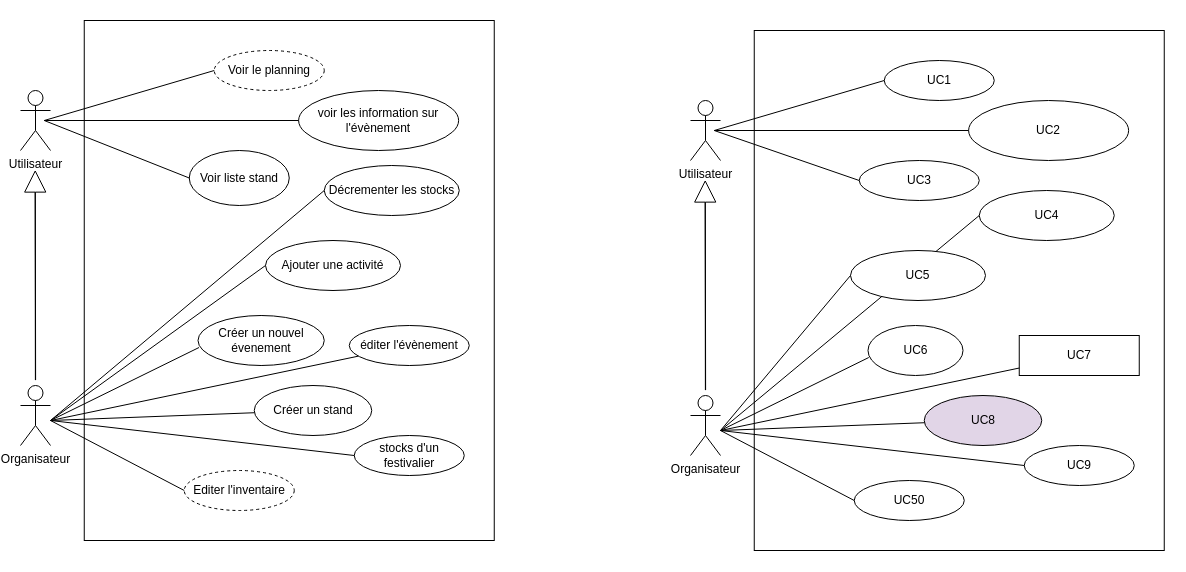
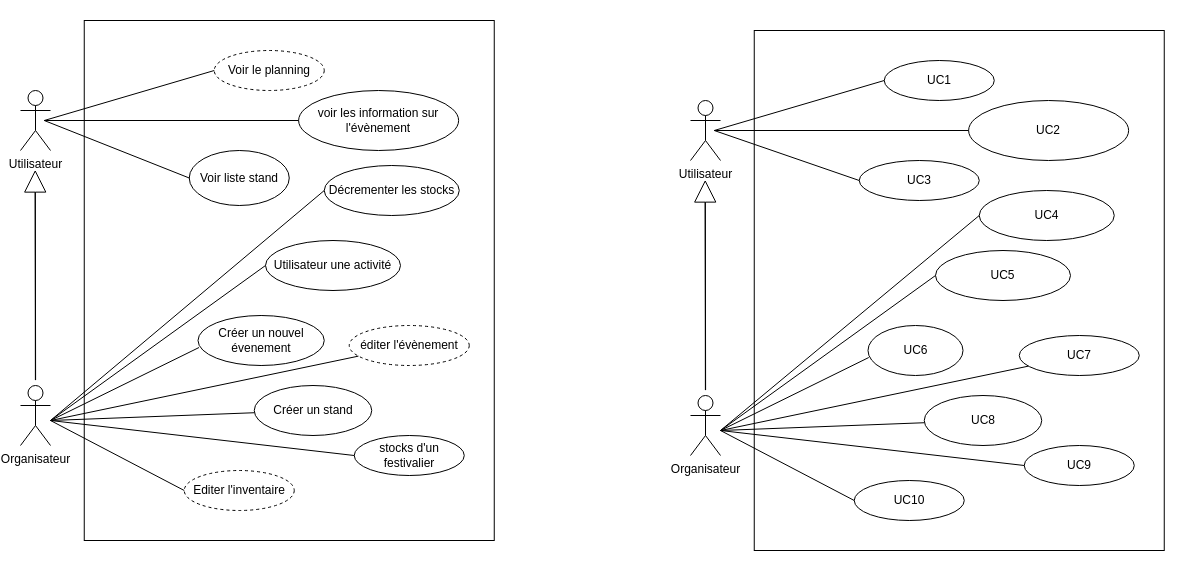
  <mxCell id="0" />
  <mxCell id="1" parent="0" />
  <mxCell id="2" value="" style="whiteSpace=wrap;html=1;direction=west;" parent="1" vertex="1"><mxGeometry x="83.75" y="20" width="410" height="520" as="geometry" /></mxCell>
  <mxCell id="3" value="Organisateur" style="shape=umlActor;verticalLabelPosition=bottom;verticalAlign=top;html=1;outlineConnect=0;" parent="1" vertex="1"><mxGeometry x="20" y="385" width="30" height="60" as="geometry" /></mxCell>
  <mxCell id="4" value="Créer un nouvel évenement" style="ellipse;whiteSpace=wrap;html=1;" parent="1" vertex="1"><mxGeometry x="197.5" y="315" width="126.25" height="50" as="geometry" /></mxCell>
  <mxCell id="5" value="Créer un stand" style="ellipse;whiteSpace=wrap;html=1;" parent="1" vertex="1"><mxGeometry x="253.75" y="385" width="117.5" height="50" as="geometry" /></mxCell>
- <mxCell id="6" value="éditer l'évènement" style="ellipse;whiteSpace=wrap;html=1;" parent="1" vertex="1"><mxGeometry x="348.75" y="325" width="120" height="40" as="geometry" /></mxCell>
+ <mxCell id="6" value="éditer l'évènement" style="ellipse;whiteSpace=wrap;html=1;dashed=1;" parent="1" vertex="1"><mxGeometry x="348.75" y="325" width="120" height="40" as="geometry" /></mxCell>
  <mxCell id="7" value="stocks d'un festivalier" style="ellipse;whiteSpace=wrap;html=1;" parent="1" vertex="1"><mxGeometry x="353.75" y="435" width="110" height="40" as="geometry" /></mxCell>
  <mxCell id="8" value="" style="endArrow=none;html=1;rounded=0;entryX=0.008;entryY=0.64;entryDx=0;entryDy=0;entryPerimeter=0;" parent="1" target="4" edge="1"><mxGeometry width="50" height="50" relative="1" as="geometry"><mxPoint x="50" y="420" as="sourcePoint" /><mxPoint x="90" y="415" as="targetPoint" /></mxGeometry></mxCell>
  <mxCell id="9" value="" style="endArrow=none;html=1;rounded=0;" parent="1" target="6" edge="1"><mxGeometry width="50" height="50" relative="1" as="geometry"><mxPoint x="50" y="420" as="sourcePoint" /><mxPoint x="100" y="415" as="targetPoint" /></mxGeometry></mxCell>
  <mxCell id="10" value="" style="endArrow=none;html=1;rounded=0;" parent="1" target="5" edge="1"><mxGeometry width="50" height="50" relative="1" as="geometry"><mxPoint x="50" y="420" as="sourcePoint" /><mxPoint x="100" y="415" as="targetPoint" /></mxGeometry></mxCell>
  <mxCell id="11" value="" style="endArrow=none;html=1;rounded=0;exitX=0;exitY=0.5;exitDx=0;exitDy=0;" parent="1" source="7" edge="1"><mxGeometry width="50" height="50" relative="1" as="geometry"><mxPoint x="160" y="675" as="sourcePoint" /><mxPoint x="50" y="420" as="targetPoint" /></mxGeometry></mxCell>
  <mxCell id="12" value="Editer l'inventaire" style="ellipse;whiteSpace=wrap;html=1;dashed=1;" parent="1" vertex="1"><mxGeometry x="183.75" y="470" width="110" height="40" as="geometry" /></mxCell>
  <mxCell id="13" value="" style="endArrow=none;html=1;rounded=0;exitX=0;exitY=0.5;exitDx=0;exitDy=0;" parent="1" source="12" edge="1"><mxGeometry width="50" height="50" relative="1" as="geometry"><mxPoint x="390" y="445" as="sourcePoint" /><mxPoint x="50" y="420" as="targetPoint" /></mxGeometry></mxCell>
  <mxCell id="14" value="Décrementer les stocks" style="ellipse;whiteSpace=wrap;html=1;" parent="1" vertex="1"><mxGeometry x="323.75" y="165" width="135" height="50" as="geometry" /></mxCell>
  <mxCell id="15" value="" style="endArrow=none;html=1;rounded=0;entryX=0;entryY=0.5;entryDx=0;entryDy=0;" parent="1" target="14" edge="1"><mxGeometry width="50" height="50" relative="1" as="geometry"><mxPoint x="50" y="420" as="sourcePoint" /><mxPoint x="93.75" y="215" as="targetPoint" /></mxGeometry></mxCell>
  <mxCell id="16" value="Utilisateur" style="shape=umlActor;verticalLabelPosition=bottom;verticalAlign=top;html=1;outlineConnect=0;" parent="1" vertex="1"><mxGeometry x="20" y="90" width="30" height="60" as="geometry" /></mxCell>
  <mxCell id="17" value="voir les information sur l'évènement" style="ellipse;whiteSpace=wrap;html=1;" parent="1" vertex="1"><mxGeometry x="298.12" y="90" width="160" height="60" as="geometry" /></mxCell>
  <mxCell id="18" value="Voir liste stand" style="ellipse;whiteSpace=wrap;html=1;" parent="1" vertex="1"><mxGeometry x="188.75" y="150" width="100" height="55" as="geometry" /></mxCell>
  <mxCell id="19" value="Voir le planning" style="ellipse;whiteSpace=wrap;html=1;dashed=1;" parent="1" vertex="1"><mxGeometry x="213.75" width="110" height="40" as="geometry" y="50" /></mxCell>
  <mxCell id="20" value="" style="endArrow=none;html=1;rounded=0;entryX=0;entryY=0.5;entryDx=0;entryDy=0;" parent="1" target="19" edge="1"><mxGeometry width="50" height="50" relative="1" as="geometry"><mxPoint x="43.75" y="120" as="sourcePoint" /><mxPoint x="93.75" y="70" as="targetPoint" /></mxGeometry></mxCell>
  <mxCell id="21" value="" style="endArrow=none;html=1;rounded=0;entryX=0;entryY=0.5;entryDx=0;entryDy=0;" parent="1" target="17" edge="1"><mxGeometry width="50" height="50" relative="1" as="geometry"><mxPoint x="43.75" y="120" as="sourcePoint" /><mxPoint x="340" y="120" as="targetPoint" /></mxGeometry></mxCell>
  <mxCell id="22" value="" style="endArrow=none;html=1;rounded=0;entryX=0;entryY=0.5;entryDx=0;entryDy=0;" parent="1" target="18" edge="1"><mxGeometry width="50" height="50" relative="1" as="geometry"><mxPoint x="43.75" y="120" as="sourcePoint" /><mxPoint x="93.75" y="70" as="targetPoint" /></mxGeometry></mxCell>
  <mxCell id="23" value="" style="shape=flexArrow;endArrow=classic;html=1;rounded=0;width=0.194;endSize=6.713;" parent="1" edge="1"><mxGeometry width="50" height="50" relative="1" as="geometry"><mxPoint x="35" y="380" as="sourcePoint" /><mxPoint x="34.71" y="170" as="targetPoint" /></mxGeometry></mxCell>
- <mxCell id="24" value="Ajouter une activité" style="ellipse;whiteSpace=wrap;html=1;" vertex="1" parent="1"><mxGeometry x="265" y="240" width="135" height="50" as="geometry" /></mxCell>
+ <mxCell id="24" value="Utilisateur une activité" style="ellipse;whiteSpace=wrap;html=1;" vertex="1" parent="1"><mxGeometry x="265" y="240" width="135" height="50" as="geometry" /></mxCell>
  <mxCell id="25" value="" style="ellipse;whiteSpace=wrap;html=1;" vertex="1" parent="1"><mxGeometry x="80" y="350" height="80" as="geometry" /></mxCell>
  <mxCell id="26" value="" style="endArrow=none;html=1;rounded=0;entryX=0;entryY=0.5;entryDx=0;entryDy=0;" edge="1" parent="1" target="24"><mxGeometry width="50" height="50" relative="1" as="geometry"><mxPoint x="50" y="420" as="sourcePoint" /><mxPoint x="160" y="360" as="targetPoint" /></mxGeometry></mxCell>
  <mxCell id="27" value="" style="whiteSpace=wrap;html=1;direction=west;" vertex="1" parent="1"><mxGeometry x="753.75" y="30" width="410" height="520" as="geometry" /></mxCell>
  <mxCell id="28" value="Organisateur" style="shape=umlActor;verticalLabelPosition=bottom;verticalAlign=top;html=1;outlineConnect=0;" vertex="1" parent="1"><mxGeometry x="690" y="395" width="30" height="60" as="geometry" /></mxCell>
  <mxCell id="29" value="UC6" style="ellipse;whiteSpace=wrap;html=1;" vertex="1" parent="1"><mxGeometry x="867.5" y="325" width="95" height="50" as="geometry" /></mxCell>
- <mxCell id="30" value="UC8" style="ellipse;whiteSpace=wrap;html=1;fillColor=#e1d5e7;" vertex="1" parent="1"><mxGeometry x="923.75" y="395" width="117.5" height="50" as="geometry" /></mxCell>
- <mxCell id="31" value="UC7" style="whiteSpace=wrap;html=1;rounded=0;" vertex="1" parent="1"><mxGeometry x="1018.75" y="335" width="120" height="40" as="geometry" /></mxCell>
+ <mxCell id="30" value="UC8" style="ellipse;whiteSpace=wrap;html=1;" vertex="1" parent="1"><mxGeometry x="923.75" y="395" width="117.5" height="50" as="geometry" /></mxCell>
+ <mxCell id="31" value="UC7" style="ellipse;whiteSpace=wrap;html=1;" vertex="1" parent="1"><mxGeometry x="1018.75" y="335" width="120" height="40" as="geometry" /></mxCell>
  <mxCell id="32" value="UC9" style="ellipse;whiteSpace=wrap;html=1;" vertex="1" parent="1"><mxGeometry x="1023.75" y="445" width="110" height="40" as="geometry" /></mxCell>
  <mxCell id="33" value="" style="endArrow=none;html=1;rounded=0;entryX=0.008;entryY=0.64;entryDx=0;entryDy=0;entryPerimeter=0;" edge="1" parent="1" target="29"><mxGeometry width="50" height="50" relative="1" as="geometry"><mxPoint x="720" y="430" as="sourcePoint" /><mxPoint x="760" y="425" as="targetPoint" /></mxGeometry></mxCell>
  <mxCell id="34" value="" style="endArrow=none;html=1;rounded=0;" edge="1" parent="1" target="31"><mxGeometry width="50" height="50" relative="1" as="geometry"><mxPoint x="720" y="430" as="sourcePoint" /><mxPoint x="770" y="425" as="targetPoint" /></mxGeometry></mxCell>
  <mxCell id="35" value="" style="endArrow=none;html=1;rounded=0;" edge="1" parent="1" target="30"><mxGeometry width="50" height="50" relative="1" as="geometry"><mxPoint x="720" y="430" as="sourcePoint" /><mxPoint x="770" y="425" as="targetPoint" /></mxGeometry></mxCell>
  <mxCell id="36" value="" style="endArrow=none;html=1;rounded=0;exitX=0;exitY=0.5;exitDx=0;exitDy=0;" edge="1" parent="1" source="32"><mxGeometry width="50" height="50" relative="1" as="geometry"><mxPoint x="830" y="685" as="sourcePoint" /><mxPoint x="720" y="430" as="targetPoint" /></mxGeometry></mxCell>
- <mxCell id="37" value="UC50" style="ellipse;whiteSpace=wrap;html=1;" vertex="1" parent="1"><mxGeometry x="853.75" y="480" width="110" height="40" as="geometry" /></mxCell>
+ <mxCell id="37" value="UC10" style="ellipse;whiteSpace=wrap;html=1;" vertex="1" parent="1"><mxGeometry x="853.75" y="480" width="110" height="40" as="geometry" /></mxCell>
  <mxCell id="38" value="" style="endArrow=none;html=1;rounded=0;exitX=0;exitY=0.5;exitDx=0;exitDy=0;" edge="1" parent="1" source="37"><mxGeometry width="50" height="50" relative="1" as="geometry"><mxPoint x="1060" y="455" as="sourcePoint" /><mxPoint x="720" y="430" as="targetPoint" /></mxGeometry></mxCell>
  <mxCell id="39" value="UC4" style="ellipse;whiteSpace=wrap;html=1;" vertex="1" parent="1"><mxGeometry x="978.75" y="190" width="135" height="50" as="geometry" /></mxCell>
  <mxCell id="40" value="" style="endArrow=none;html=1;rounded=0;entryX=0;entryY=0.5;entryDx=0;entryDy=0;" edge="1" parent="1" target="39"><mxGeometry width="50" height="50" relative="1" as="geometry"><mxPoint x="720" y="430" as="sourcePoint" /><mxPoint x="763.75" y="225" as="targetPoint" /></mxGeometry></mxCell>
  <mxCell id="41" value="Utilisateur" style="shape=umlActor;verticalLabelPosition=bottom;verticalAlign=top;html=1;outlineConnect=0;" vertex="1" parent="1"><mxGeometry x="690" y="100" width="30" height="60" as="geometry" /></mxCell>
  <mxCell id="42" value="UC2" style="ellipse;whiteSpace=wrap;html=1;" vertex="1" parent="1"><mxGeometry x="968.12" y="100" width="160" height="60" as="geometry" /></mxCell>
  <mxCell id="43" value="UC3" style="ellipse;whiteSpace=wrap;html=1;" vertex="1" parent="1"><mxGeometry x="858.75" y="160" width="120" height="40" as="geometry" /></mxCell>
  <mxCell id="44" value="UC1" style="ellipse;whiteSpace=wrap;html=1;" vertex="1" parent="1"><mxGeometry x="883.75" y="60" width="110" height="40" as="geometry" /></mxCell>
  <mxCell id="45" value="" style="endArrow=none;html=1;rounded=0;entryX=0;entryY=0.5;entryDx=0;entryDy=0;" edge="1" parent="1" target="44"><mxGeometry width="50" height="50" relative="1" as="geometry"><mxPoint x="713.75" y="130" as="sourcePoint" /><mxPoint x="763.75" y="80" as="targetPoint" /></mxGeometry></mxCell>
  <mxCell id="46" value="" style="endArrow=none;html=1;rounded=0;entryX=0;entryY=0.5;entryDx=0;entryDy=0;" edge="1" parent="1" target="42"><mxGeometry width="50" height="50" relative="1" as="geometry"><mxPoint x="713.75" y="130" as="sourcePoint" /><mxPoint x="1010" y="130" as="targetPoint" /></mxGeometry></mxCell>
  <mxCell id="47" value="" style="endArrow=none;html=1;rounded=0;entryX=0;entryY=0.5;entryDx=0;entryDy=0;" edge="1" parent="1" target="43"><mxGeometry width="50" height="50" relative="1" as="geometry"><mxPoint x="713.75" y="130" as="sourcePoint" /><mxPoint x="763.75" y="80" as="targetPoint" /></mxGeometry></mxCell>
  <mxCell id="48" value="" style="shape=flexArrow;endArrow=classic;html=1;rounded=0;width=0.194;endSize=6.713;" edge="1" parent="1"><mxGeometry width="50" height="50" relative="1" as="geometry"><mxPoint x="705" y="390" as="sourcePoint" /><mxPoint x="704.71" y="180" as="targetPoint" /></mxGeometry></mxCell>
- <mxCell id="49" value="UC5" style="ellipse;whiteSpace=wrap;html=1;" vertex="1" parent="1"><mxGeometry x="850" y="250" width="135" height="50" as="geometry" /></mxCell>
+ <mxCell id="49" value="UC5" style="ellipse;whiteSpace=wrap;html=1;" vertex="1" parent="1"><mxGeometry x="935" y="250" width="135" height="50" as="geometry" /></mxCell>
  <mxCell id="50" value="" style="ellipse;whiteSpace=wrap;html=1;" vertex="1" parent="1"><mxGeometry x="750" y="360" height="80" as="geometry" /></mxCell>
  <mxCell id="51" value="" style="endArrow=none;html=1;rounded=0;entryX=0;entryY=0.5;entryDx=0;entryDy=0;" edge="1" parent="1" target="49"><mxGeometry width="50" height="50" relative="1" as="geometry"><mxPoint x="720" y="430" as="sourcePoint" /><mxPoint x="830" y="370" as="targetPoint" /></mxGeometry></mxCell>
